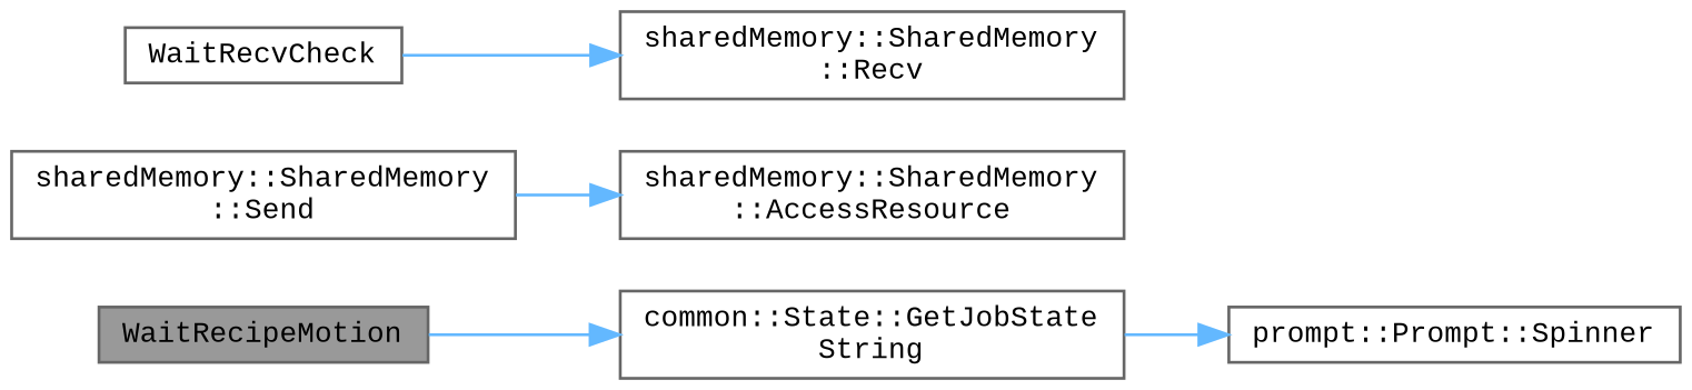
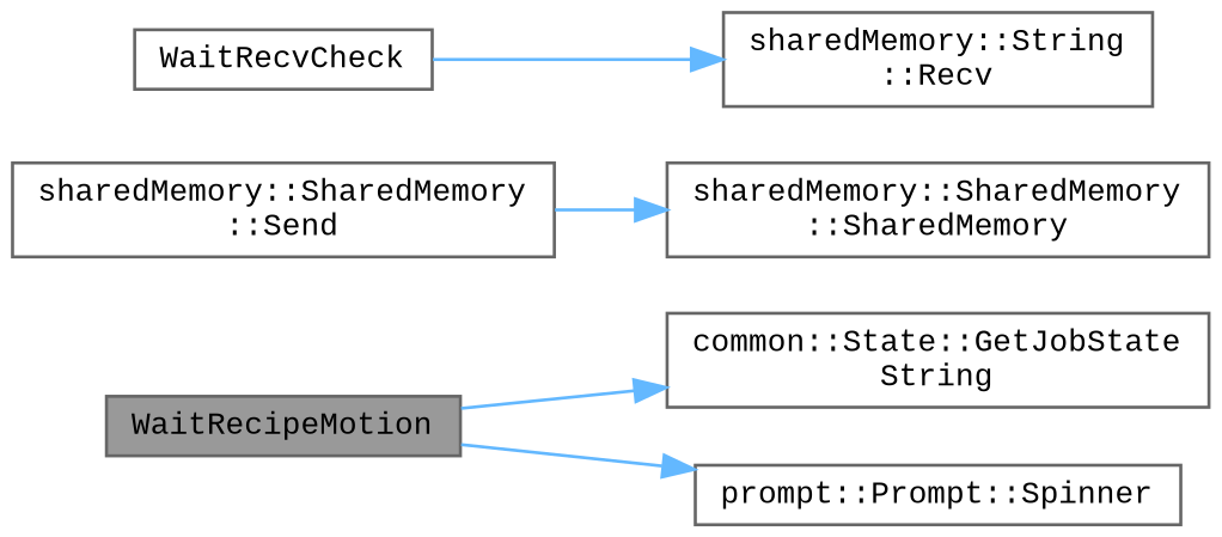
  digraph {
    fontname="Liberation Mono"
    rankdir=LR
    node [color=grey40 fillcolor=white fontname="Liberation Mono" fontsize=10 shape=box style=filled]
    edge [color=steelblue1 fontname="Liberation Mono" fontsize=10 labelfontname=Helvetica labelfontsize=10 style=solid]
    n1 [color=gray40 fillcolor=grey60 fontcolor=black height=0.2 label=WaitRecipeMotion width=0.4]
    n2 [height=0.2 label="common::State::GetJobState\lString" width=0.4]
    n3 [height=0.2 label="prompt::Prompt::Spinner" width=0.4]
    n4 [height=0.2 label="sharedMemory::SharedMemory\l::Send" width=0.4]
-   n5 [height=0.2 label="sharedMemory::SharedMemory\l::AccessResource" width=0.4]
+   n5 [height=0.2 label="sharedMemory::SharedMemory\l::SharedMemory" width=0.4]
    n6 [height=0.2 label=WaitRecvCheck width=0.4]
-   n7 [height=0.2 label="sharedMemory::SharedMemory\l::Recv" width=0.4]
+   n7 [height=0.2 label="sharedMemory::String\l::Recv" width=0.4]
    n1 -> n2
-   n2 -> n3
+   n1 -> n3
    n4 -> n5
    n6 -> n7
  }
